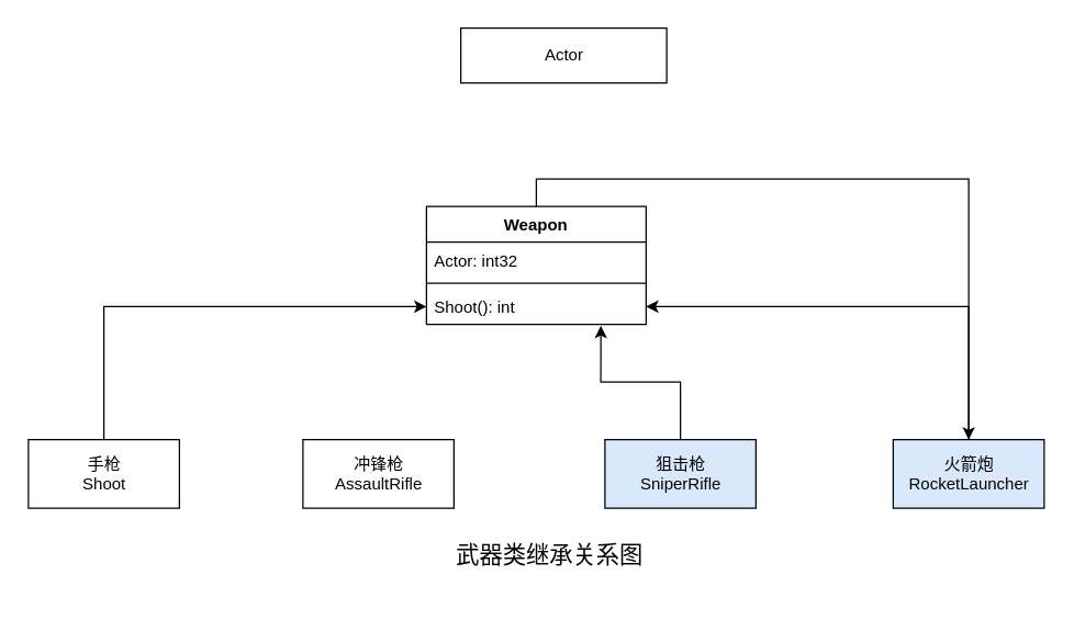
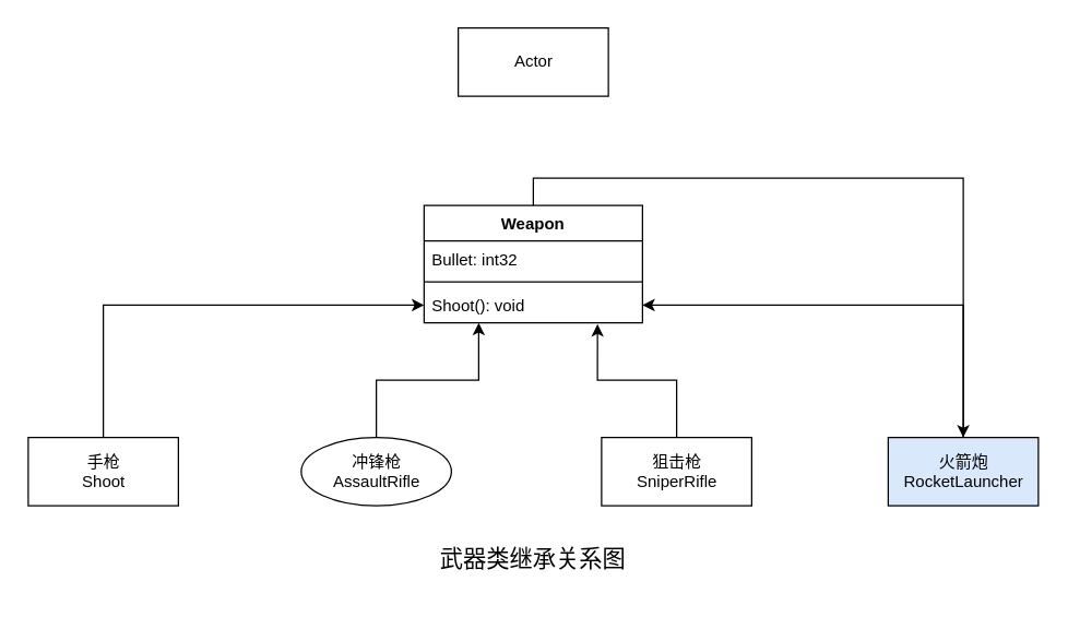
  <mxCell id="0" />
  <mxCell id="1" parent="0" />
  <mxCell id="2" style="edgeStyle=orthogonalEdgeStyle;rounded=0;orthogonalLoop=1;jettySize=auto;html=1;exitX=0.5;exitY=0;exitDx=0;exitDy=0;" parent="1" source="3" target="15" edge="1"><mxGeometry relative="1" as="geometry" /></mxCell>
  <mxCell id="3" value="Weapon" style="swimlane;fontStyle=1;align=center;verticalAlign=top;childLayout=stackLayout;horizontal=1;startSize=26;horizontalStack=0;resizeParent=1;resizeParentMax=0;resizeLast=0;collapsible=1;marginBottom=0;" parent="1" vertex="1"><mxGeometry x="310" y="150" width="160" height="86" as="geometry" /></mxCell>
- <mxCell id="4" value="Actor: int32" style="text;strokeColor=none;fillColor=none;align=left;verticalAlign=top;spacingLeft=4;spacingRight=4;overflow=hidden;rotatable=0;points=[[0,0.5],[1,0.5]];portConstraint=eastwest;" parent="3" vertex="1"><mxGeometry y="26" width="160" height="26" as="geometry" /></mxCell>
+ <mxCell id="4" value="Bullet: int32" style="text;strokeColor=none;fillColor=none;align=left;verticalAlign=top;spacingLeft=4;spacingRight=4;overflow=hidden;rotatable=0;points=[[0,0.5],[1,0.5]];portConstraint=eastwest;" parent="3" vertex="1"><mxGeometry y="26" width="160" height="26" as="geometry" /></mxCell>
  <mxCell id="5" value="" style="line;strokeWidth=1;fillColor=none;align=left;verticalAlign=middle;spacingTop=-1;spacingLeft=3;spacingRight=3;rotatable=0;labelPosition=right;points=[];portConstraint=eastwest;" parent="3" vertex="1"><mxGeometry y="52" width="160" height="8" as="geometry" /></mxCell>
- <mxCell id="6" value="Shoot(): int" style="text;strokeColor=none;fillColor=none;align=left;verticalAlign=top;spacingLeft=4;spacingRight=4;overflow=hidden;rotatable=0;points=[[0,0.5],[1,0.5]];portConstraint=eastwest;" parent="3" vertex="1"><mxGeometry y="60" width="160" height="26" as="geometry" /></mxCell>
- <mxCell id="7" value="Actor" style="html=1;" parent="1" vertex="1"><mxGeometry x="335" y="20" width="150" height="40" as="geometry" /></mxCell>
+ <mxCell id="6" value="Shoot(): void" style="text;strokeColor=none;fillColor=none;align=left;verticalAlign=top;spacingLeft=4;spacingRight=4;overflow=hidden;rotatable=0;points=[[0,0.5],[1,0.5]];portConstraint=eastwest;" parent="3" vertex="1"><mxGeometry y="60" width="160" height="26" as="geometry" /></mxCell>
+ <mxCell id="7" value="Actor" style="html=1;" parent="1" vertex="1"><mxGeometry x="335" y="20" width="110" height="50" as="geometry" /></mxCell>
  <mxCell id="8" style="edgeStyle=orthogonalEdgeStyle;rounded=0;orthogonalLoop=1;jettySize=auto;html=1;exitX=0.5;exitY=0;exitDx=0;exitDy=0;entryX=0;entryY=0.5;entryDx=0;entryDy=0;" parent="1" source="9" target="6" edge="1"><mxGeometry relative="1" as="geometry" /></mxCell>
  <mxCell id="9" value="&lt;div&gt;&lt;div&gt;手枪&lt;/div&gt;&lt;div&gt;Shoot&lt;br&gt;&lt;/div&gt;&lt;/div&gt;" style="html=1;" parent="1" vertex="1"><mxGeometry x="20" y="320" width="110" height="50" as="geometry" /></mxCell>
- <mxCell id="11" value="&lt;div&gt;&lt;div&gt;冲锋枪&lt;br&gt;&lt;/div&gt;&lt;div&gt;AssaultRifle&lt;/div&gt;&lt;/div&gt;" style="html=1;" parent="1" vertex="1"><mxGeometry x="220" y="320" width="110" height="50" as="geometry" /></mxCell>
+ <mxCell id="10" style="edgeStyle=orthogonalEdgeStyle;rounded=0;orthogonalLoop=1;jettySize=auto;html=1;exitX=0.5;exitY=0;exitDx=0;exitDy=0;entryX=0.25;entryY=1;entryDx=0;entryDy=0;" parent="1" source="11" target="3" edge="1"><mxGeometry relative="1" as="geometry"><Array as="points"><mxPoint x="275" y="278" /><mxPoint x="350" y="278" /></Array></mxGeometry></mxCell>
+ <mxCell id="11" value="&lt;div&gt;&lt;div&gt;冲锋枪&lt;br&gt;&lt;/div&gt;&lt;div&gt;AssaultRifle&lt;/div&gt;&lt;/div&gt;" style="ellipse;html=1;" parent="1" vertex="1"><mxGeometry x="220" y="320" width="110" height="50" as="geometry" /></mxCell>
  <mxCell id="12" style="edgeStyle=orthogonalEdgeStyle;rounded=0;orthogonalLoop=1;jettySize=auto;html=1;exitX=0.5;exitY=0;exitDx=0;exitDy=0;entryX=0.794;entryY=1.038;entryDx=0;entryDy=0;entryPerimeter=0;" parent="1" source="13" target="6" edge="1"><mxGeometry relative="1" as="geometry" /></mxCell>
- <mxCell id="13" value="&lt;div&gt;狙击枪&lt;br&gt;&lt;/div&gt;&lt;div&gt;SniperRifle&lt;/div&gt;" style="html=1;fillColor=#dae8fc;" parent="1" vertex="1"><mxGeometry x="440" y="320" width="110" height="50" as="geometry" /></mxCell>
+ <mxCell id="13" value="&lt;div&gt;狙击枪&lt;br&gt;&lt;/div&gt;&lt;div&gt;SniperRifle&lt;/div&gt;" style="html=1;" parent="1" vertex="1"><mxGeometry x="440" y="320" width="110" height="50" as="geometry" /></mxCell>
  <mxCell id="14" style="edgeStyle=orthogonalEdgeStyle;rounded=0;orthogonalLoop=1;jettySize=auto;html=1;exitX=0.5;exitY=0;exitDx=0;exitDy=0;entryX=1;entryY=0.5;entryDx=0;entryDy=0;" parent="1" source="15" target="6" edge="1"><mxGeometry relative="1" as="geometry" /></mxCell>
  <mxCell id="15" value="&lt;div&gt;火箭炮&lt;/div&gt;RocketLauncher" style="html=1;fillColor=#dae8fc;" parent="1" vertex="1"><mxGeometry x="650" y="320" width="110" height="50" as="geometry" /></mxCell>
- <mxCell id="16" value="&lt;font style=&quot;font-size: 17px&quot;&gt;武器类继承关系图&lt;/font&gt;" style="text;html=1;strokeColor=none;fillColor=none;align=center;verticalAlign=middle;whiteSpace=wrap;rounded=0;" parent="1" vertex="1"><mxGeometry x="210" y="385" width="380" height="40" as="geometry" /></mxCell>
+ <mxCell id="16" value="&lt;font style=&quot;font-size: 17px&quot;&gt;武器类继承关系图&lt;/font&gt;" style="text;html=1;strokeColor=none;fillColor=none;align=center;verticalAlign=middle;whiteSpace=wrap;rounded=0;" parent="1" vertex="1"><mxGeometry x="200" y="390" width="380" height="40" as="geometry" /></mxCell>
